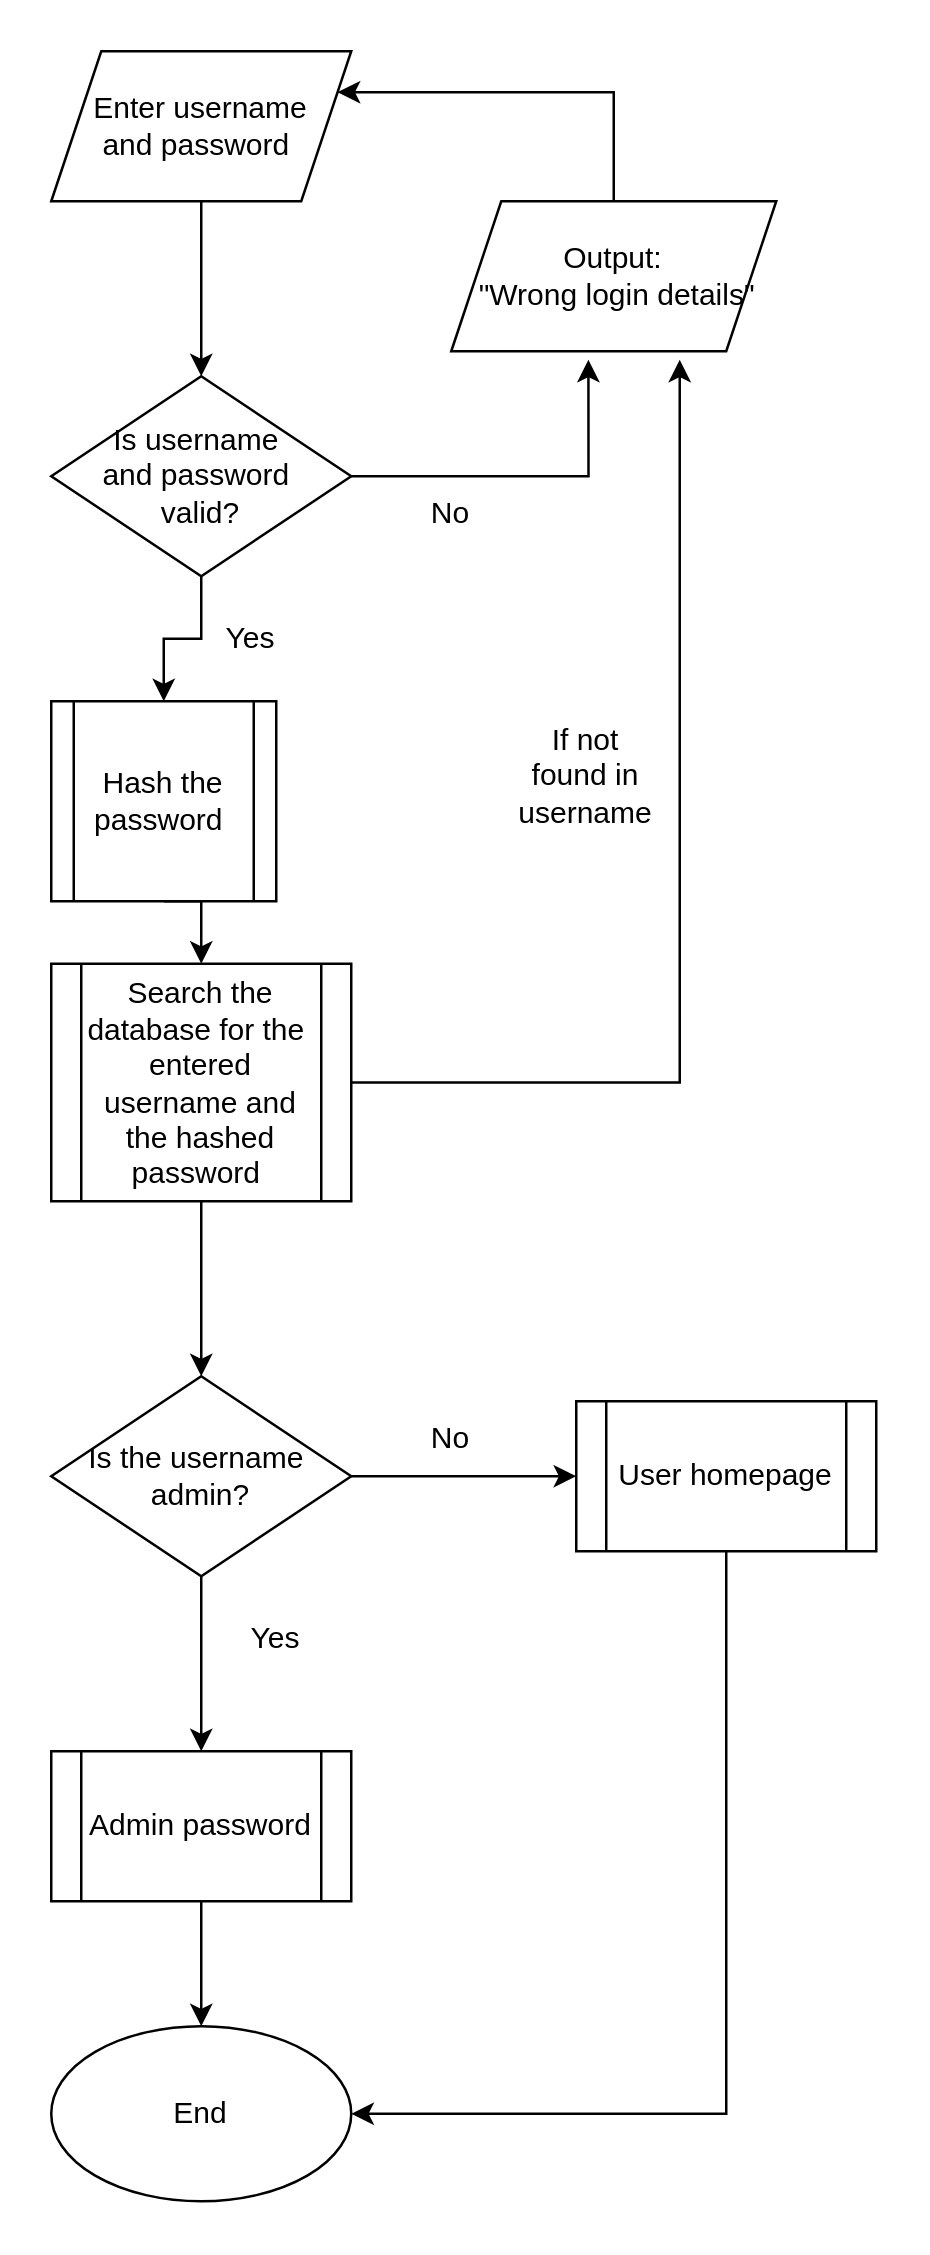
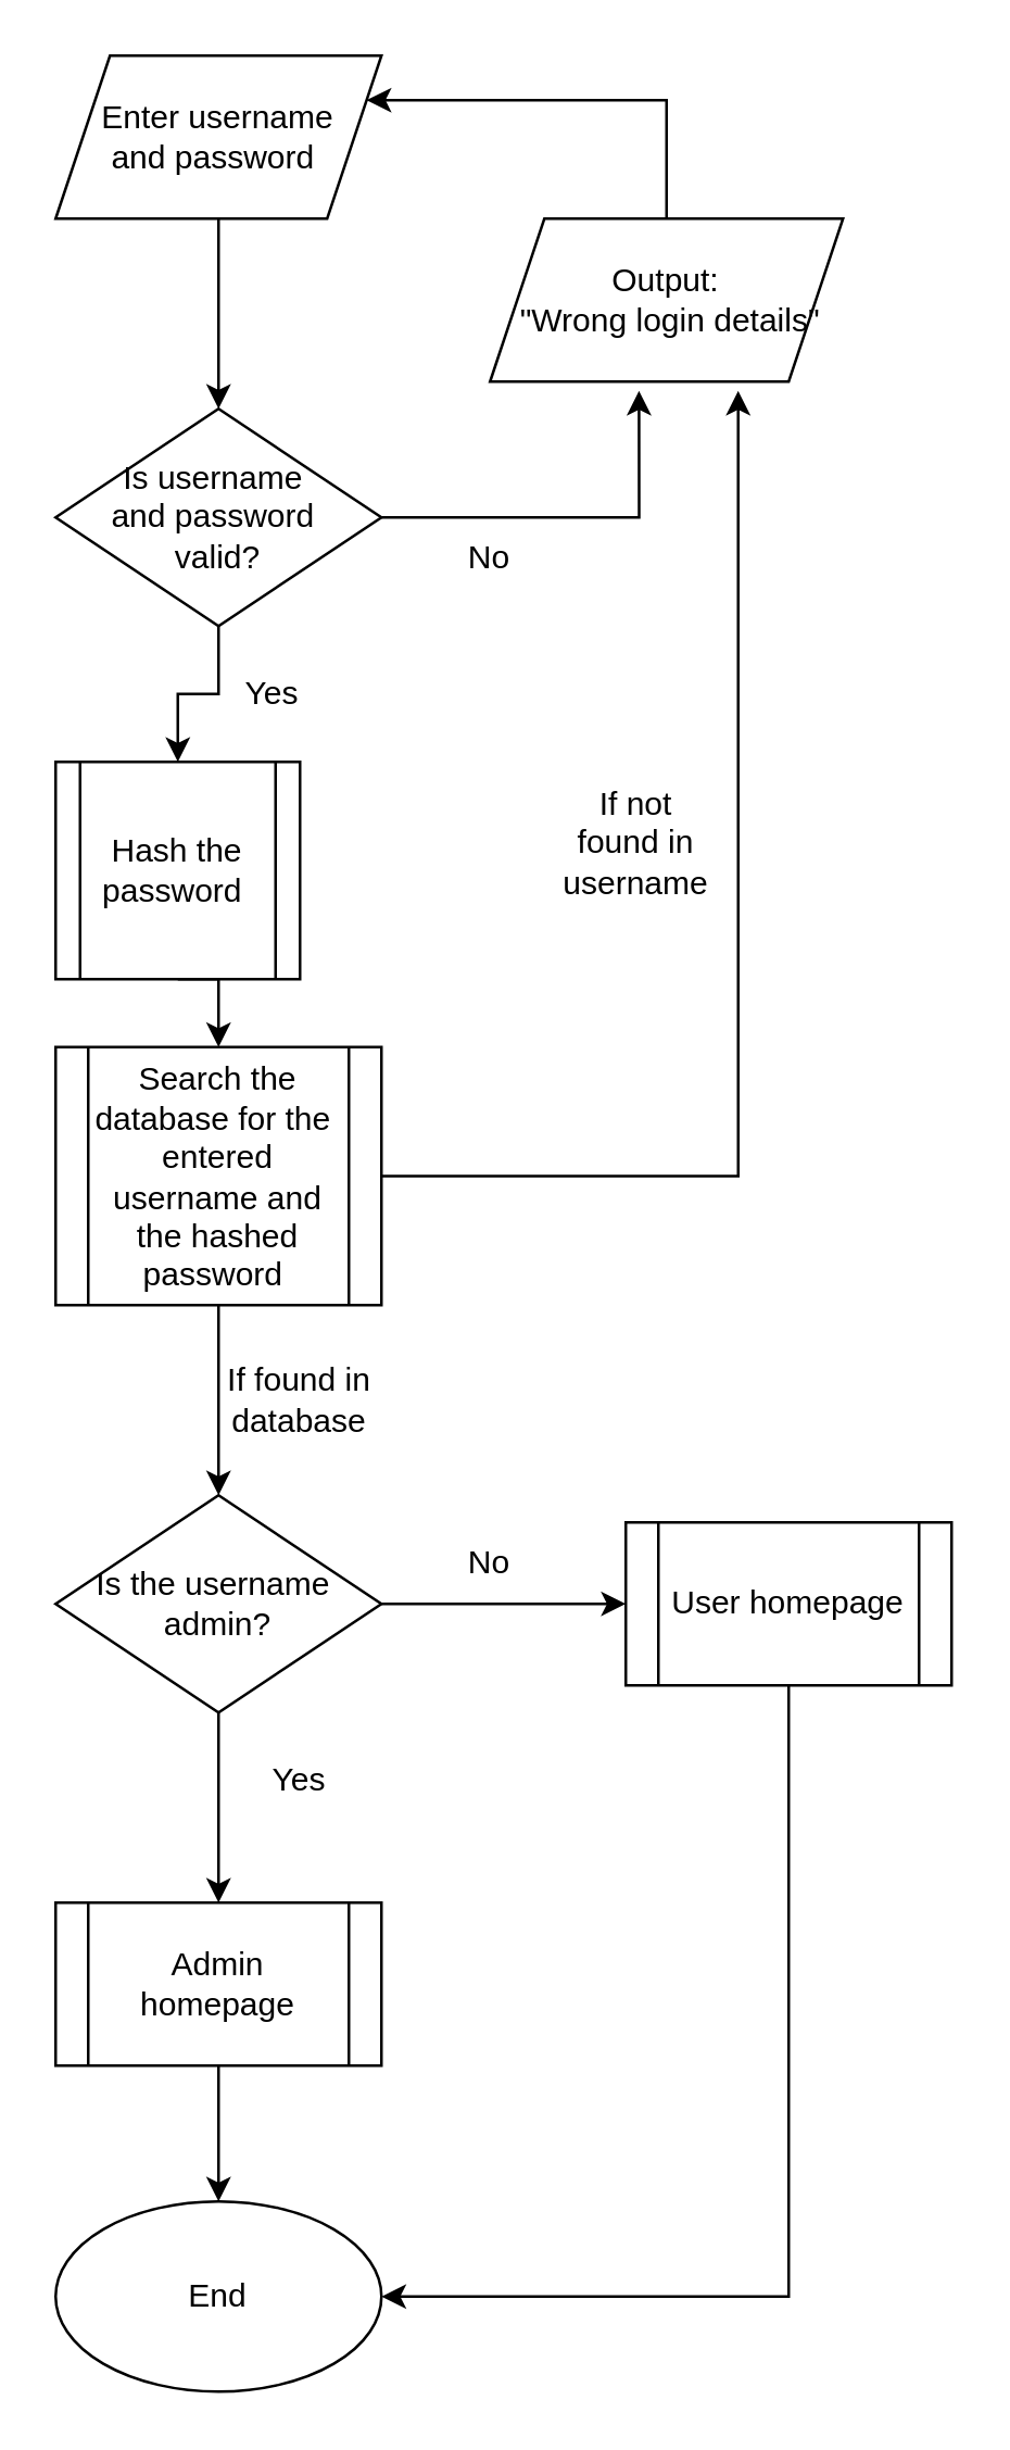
  <mxCell id="0" />
  <mxCell id="1" parent="0" />
  <mxCell id="2" value="" style="edgeStyle=orthogonalEdgeStyle;rounded=0;orthogonalLoop=1;jettySize=auto;html=1;" edge="1" parent="1" source="3" target="5"><mxGeometry relative="1" as="geometry" /></mxCell>
  <mxCell id="3" value="Enter username&lt;div&gt;and password&amp;nbsp;&lt;/div&gt;" style="shape=parallelogram;perimeter=parallelogramPerimeter;whiteSpace=wrap;html=1;fixedSize=1;" vertex="1" parent="1"><mxGeometry x="20" y="20" width="120" height="60" as="geometry" /></mxCell>
  <mxCell id="4" style="edgeStyle=orthogonalEdgeStyle;rounded=0;orthogonalLoop=1;jettySize=auto;html=1;entryX=0.5;entryY=0;entryDx=0;entryDy=0;" edge="1" parent="1" source="5" target="8"><mxGeometry relative="1" as="geometry" /></mxCell>
  <mxCell id="5" value="Is username&amp;nbsp;&lt;div&gt;and password&amp;nbsp;&lt;/div&gt;&lt;div&gt;valid?&lt;/div&gt;" style="rhombus;whiteSpace=wrap;html=1;" vertex="1" parent="1"><mxGeometry x="20" y="150" width="120" height="80" as="geometry" /></mxCell>
  <mxCell id="6" value="Yes" style="text;html=1;align=center;verticalAlign=middle;whiteSpace=wrap;rounded=0;" vertex="1" parent="1"><mxGeometry x="70" y="240" width="60" height="30" as="geometry" /></mxCell>
  <mxCell id="7" style="edgeStyle=orthogonalEdgeStyle;rounded=0;orthogonalLoop=1;jettySize=auto;html=1;exitX=0.5;exitY=1;exitDx=0;exitDy=0;entryX=0.5;entryY=0;entryDx=0;entryDy=0;" edge="1" parent="1" source="8" target="14"><mxGeometry relative="1" as="geometry" /></mxCell>
  <mxCell id="8" value="Hash the password&amp;nbsp;" style="shape=process;whiteSpace=wrap;html=1;backgroundOutline=1;" vertex="1" parent="1"><mxGeometry x="20" y="280" width="90" height="80" as="geometry" /></mxCell>
  <mxCell id="9" style="edgeStyle=orthogonalEdgeStyle;rounded=0;orthogonalLoop=1;jettySize=auto;html=1;entryX=1;entryY=0.25;entryDx=0;entryDy=0;exitX=0.5;exitY=0;exitDx=0;exitDy=0;" edge="1" parent="1" source="10" target="3"><mxGeometry relative="1" as="geometry" /></mxCell>
  <mxCell id="10" value="Output:&lt;div&gt;&amp;nbsp;&quot;Wrong login details&quot;&lt;/div&gt;" style="shape=parallelogram;perimeter=parallelogramPerimeter;whiteSpace=wrap;html=1;fixedSize=1;" vertex="1" parent="1"><mxGeometry x="180" y="80" width="130" height="60" as="geometry" /></mxCell>
  <mxCell id="11" style="edgeStyle=orthogonalEdgeStyle;rounded=0;orthogonalLoop=1;jettySize=auto;html=1;entryX=0.422;entryY=1.056;entryDx=0;entryDy=0;entryPerimeter=0;" edge="1" parent="1" source="5" target="10"><mxGeometry relative="1" as="geometry" /></mxCell>
  <mxCell id="12" value="No" style="text;html=1;align=center;verticalAlign=middle;whiteSpace=wrap;rounded=0;" vertex="1" parent="1"><mxGeometry x="150" y="190" width="60" height="30" as="geometry" /></mxCell>
  <mxCell id="13" value="" style="edgeStyle=orthogonalEdgeStyle;rounded=0;orthogonalLoop=1;jettySize=auto;html=1;" edge="1" parent="1" source="14" target="17"><mxGeometry relative="1" as="geometry" /></mxCell>
  <mxCell id="14" value="Search the database for the&amp;nbsp;&lt;div&gt;entered username and the hashed password&amp;nbsp;&lt;/div&gt;" style="shape=process;whiteSpace=wrap;html=1;backgroundOutline=1;" vertex="1" parent="1"><mxGeometry x="20" y="385" width="120" height="95" as="geometry" /></mxCell>
  <mxCell id="15" style="edgeStyle=orthogonalEdgeStyle;rounded=0;orthogonalLoop=1;jettySize=auto;html=1;entryX=0.5;entryY=0;entryDx=0;entryDy=0;" edge="1" parent="1" source="17" target="22"><mxGeometry relative="1" as="geometry" /></mxCell>
  <mxCell id="16" style="edgeStyle=orthogonalEdgeStyle;rounded=0;orthogonalLoop=1;jettySize=auto;html=1;entryX=0;entryY=0.5;entryDx=0;entryDy=0;" edge="1" parent="1" source="17" target="20"><mxGeometry relative="1" as="geometry" /></mxCell>
  <mxCell id="17" value="Is the username&amp;nbsp;&lt;div&gt;admin?&lt;/div&gt;" style="rhombus;whiteSpace=wrap;html=1;" vertex="1" parent="1"><mxGeometry x="20" y="550" width="120" height="80" as="geometry" /></mxCell>
+ <mxCell id="18" value="If found in database" style="text;html=1;align=center;verticalAlign=middle;whiteSpace=wrap;rounded=0;" vertex="1" parent="1"><mxGeometry x="80" y="500" width="60" height="30" as="geometry" /></mxCell>
  <mxCell id="19" style="edgeStyle=orthogonalEdgeStyle;rounded=0;orthogonalLoop=1;jettySize=auto;html=1;entryX=1;entryY=0.5;entryDx=0;entryDy=0;exitX=0.5;exitY=1;exitDx=0;exitDy=0;" edge="1" parent="1" source="20" target="27"><mxGeometry relative="1" as="geometry" /></mxCell>
  <mxCell id="20" value="User homepage" style="shape=process;whiteSpace=wrap;html=1;backgroundOutline=1;" vertex="1" parent="1"><mxGeometry x="230" y="560" width="120" height="60" as="geometry" /></mxCell>
  <mxCell id="21" style="edgeStyle=orthogonalEdgeStyle;rounded=0;orthogonalLoop=1;jettySize=auto;html=1;exitX=0.5;exitY=1;exitDx=0;exitDy=0;entryX=0.5;entryY=0;entryDx=0;entryDy=0;" edge="1" parent="1" source="22" target="27"><mxGeometry relative="1" as="geometry" /></mxCell>
- <mxCell id="22" value="Admin password" style="shape=process;whiteSpace=wrap;html=1;backgroundOutline=1;" vertex="1" parent="1"><mxGeometry x="20" y="700" width="120" height="60" as="geometry" /></mxCell>
+ <mxCell id="22" value="Admin homepage" style="shape=process;whiteSpace=wrap;html=1;backgroundOutline=1;" vertex="1" parent="1"><mxGeometry x="20" y="700" width="120" height="60" as="geometry" /></mxCell>
  <mxCell id="23" value="Yes" style="text;html=1;align=center;verticalAlign=middle;whiteSpace=wrap;rounded=0;" vertex="1" parent="1"><mxGeometry x="80" y="640" width="60" height="30" as="geometry" /></mxCell>
  <mxCell id="24" value="No" style="text;html=1;align=center;verticalAlign=middle;whiteSpace=wrap;rounded=0;" vertex="1" parent="1"><mxGeometry x="150" y="560" width="60" height="30" as="geometry" /></mxCell>
  <mxCell id="25" style="edgeStyle=orthogonalEdgeStyle;rounded=0;orthogonalLoop=1;jettySize=auto;html=1;entryX=0.703;entryY=1.056;entryDx=0;entryDy=0;entryPerimeter=0;" edge="1" parent="1" source="14" target="10"><mxGeometry relative="1" as="geometry" /></mxCell>
  <mxCell id="26" value="If not found in username" style="text;html=1;align=center;verticalAlign=middle;whiteSpace=wrap;rounded=0;" vertex="1" parent="1"><mxGeometry x="204" y="295" width="60" height="30" as="geometry" /></mxCell>
  <mxCell id="27" value="End" style="ellipse;whiteSpace=wrap;html=1;" vertex="1" parent="1"><mxGeometry x="20" y="810" width="120" height="70" as="geometry" /></mxCell>
